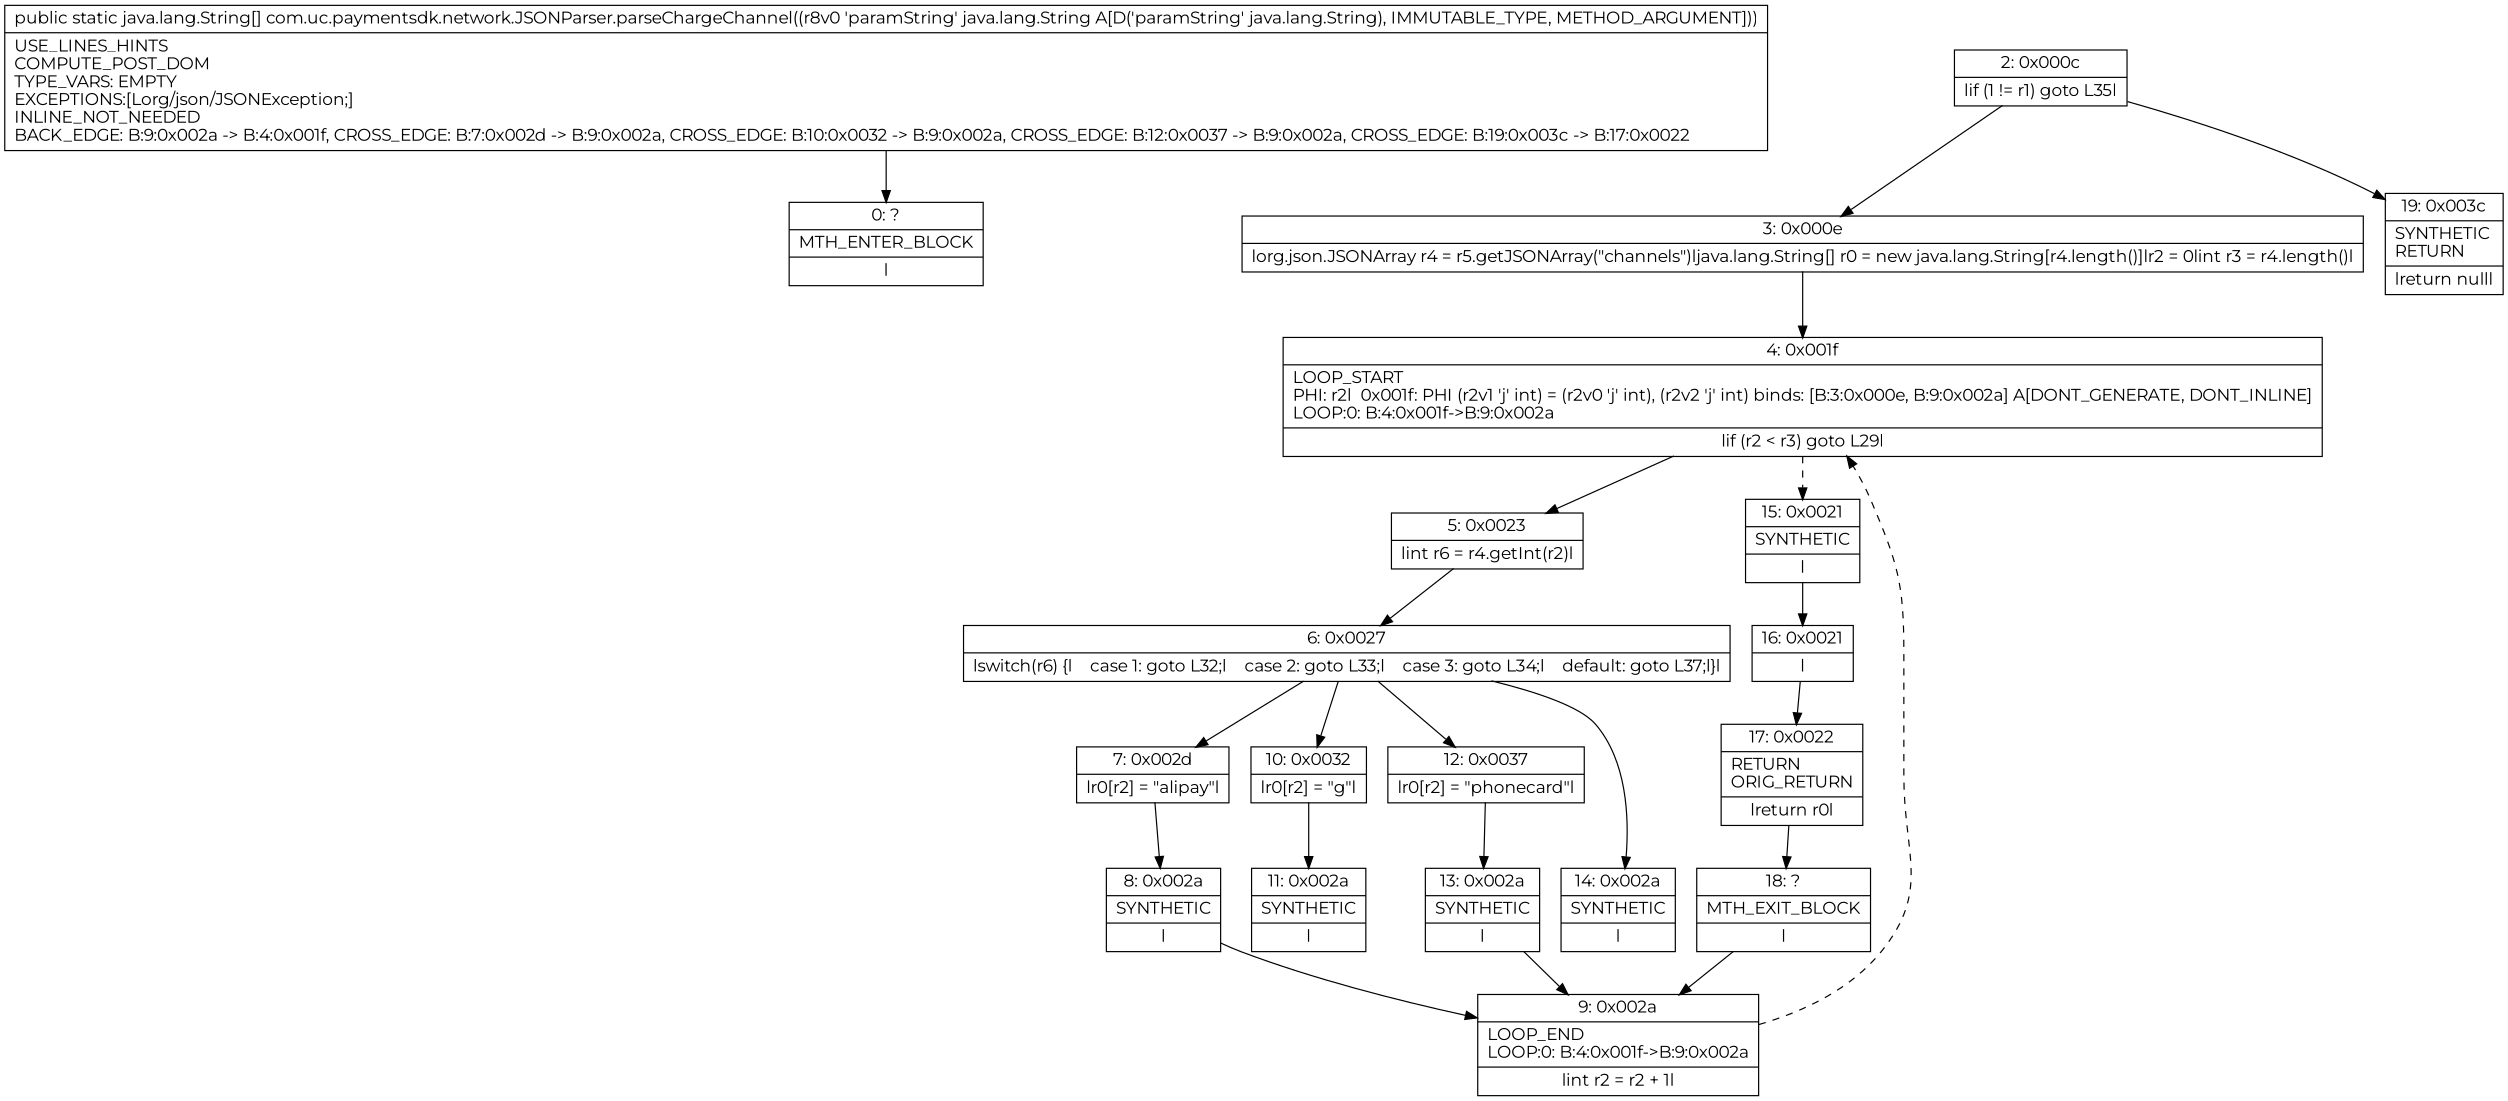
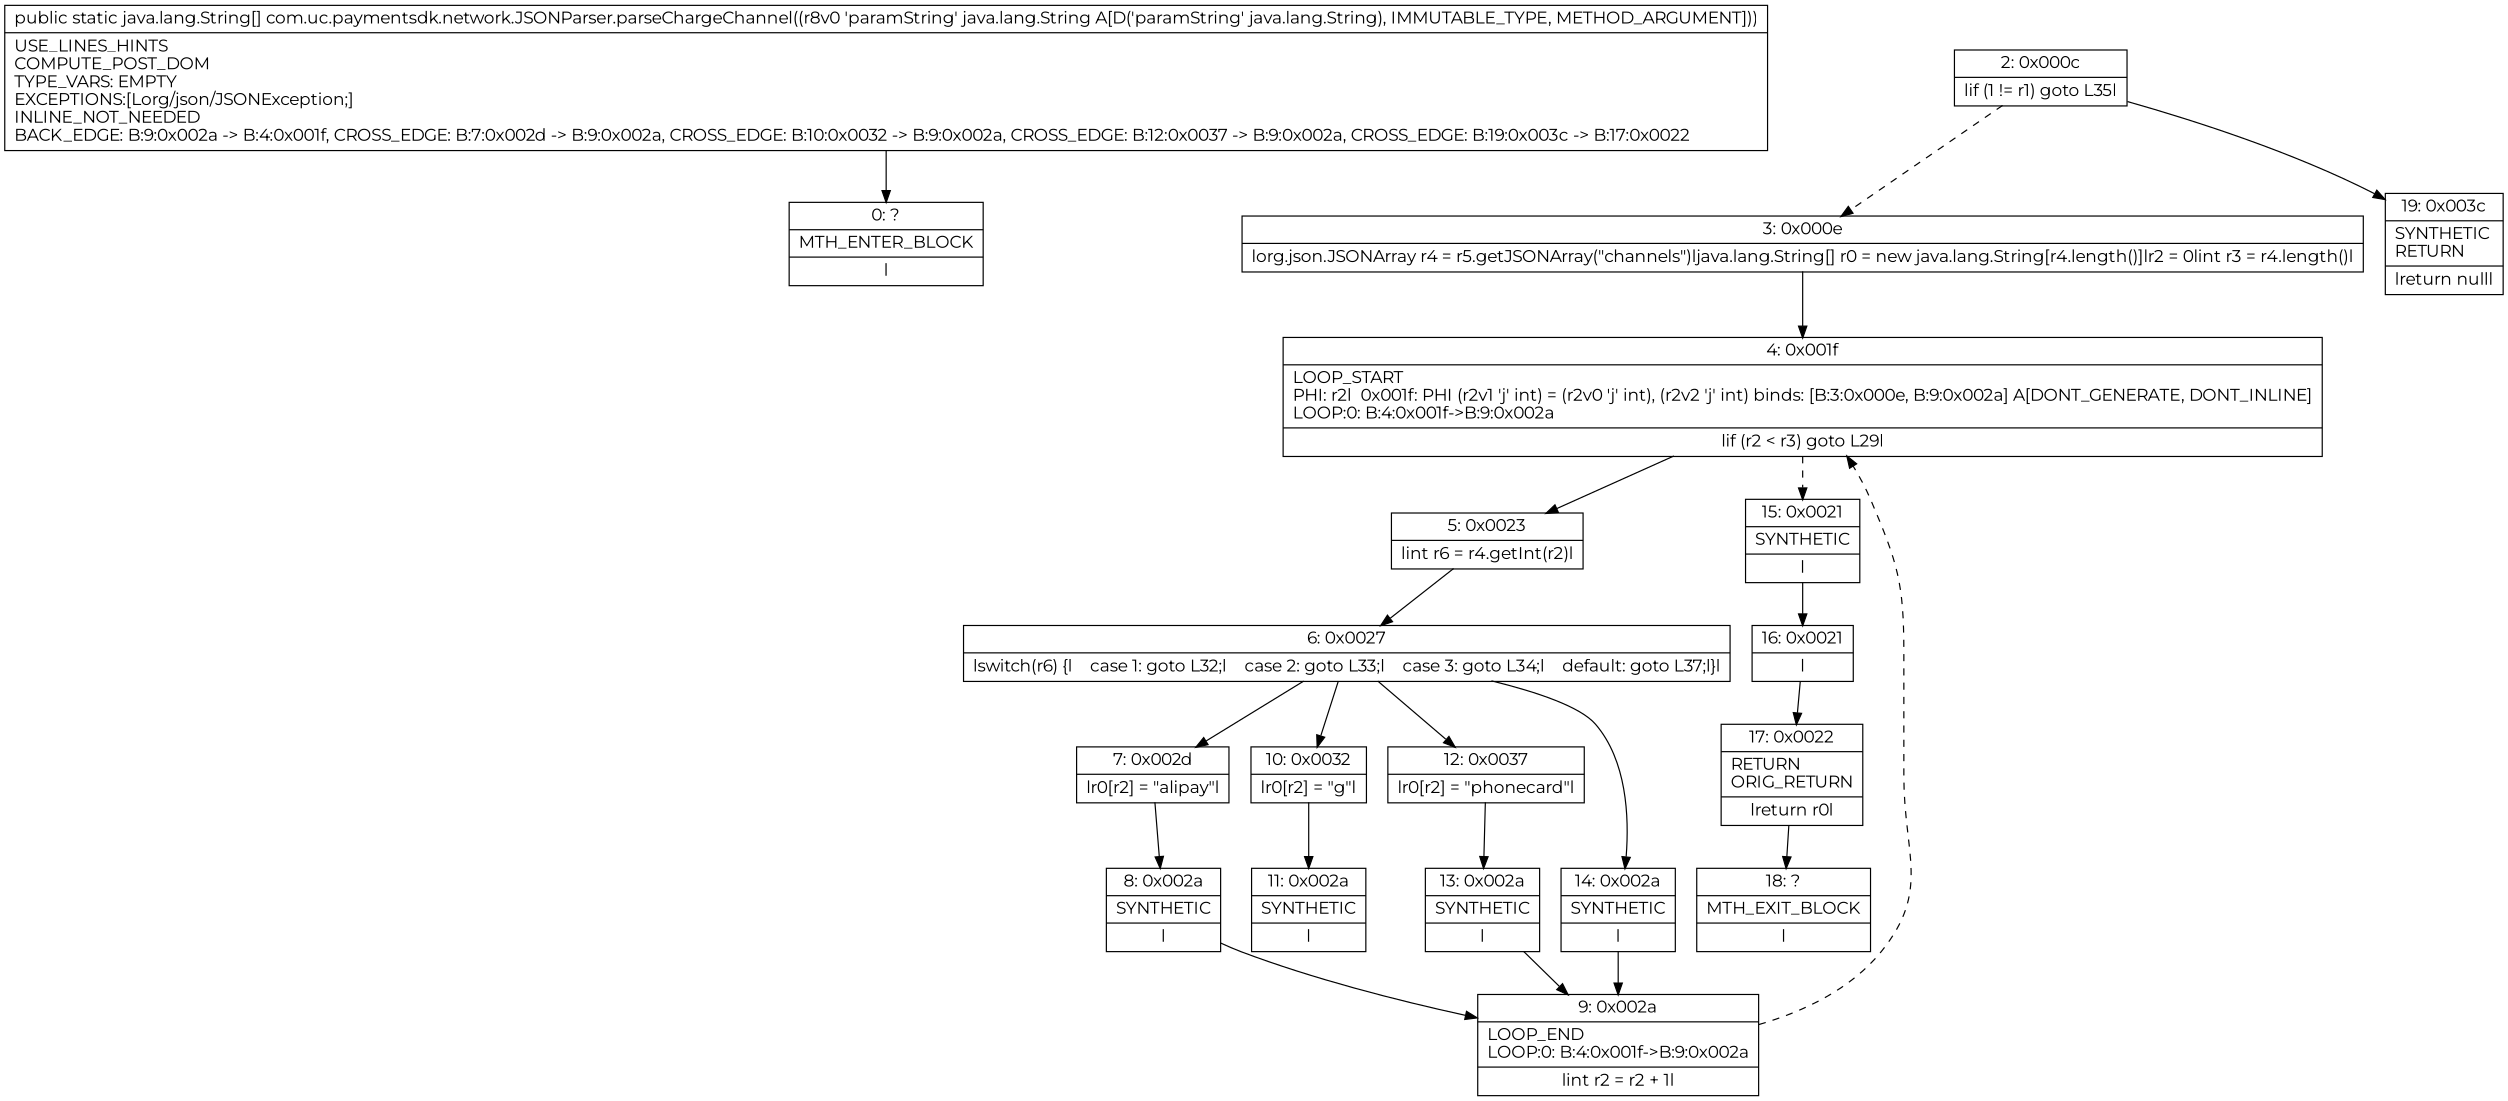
  digraph {
    fontname=Montserrat
    node [fontname=Montserrat shape=record]
    edge [fontname=Montserrat]
    n1 [label="{0\:\ ?|MTH_ENTER_BLOCK\l|l}"]
    n2 [label="{2\:\ 0x000c|lif (1 != r1) goto L35l}"]
    n3 [label="{3\:\ 0x000e|lorg.json.JSONArray r4 = r5.getJSONArray(\"channels\")ljava.lang.String[] r0 = new java.lang.String[r4.length()]lr2 = 0lint r3 = r4.length()l}"]
    n4 [label="{19\:\ 0x003c|SYNTHETIC\lRETURN\l|lreturn nulll}"]
    n5 [label="{4\:\ 0x001f|LOOP_START\lPHI: r2l  0x001f: PHI (r2v1 'j' int) = (r2v0 'j' int), (r2v2 'j' int) binds: [B:3:0x000e, B:9:0x002a] A[DONT_GENERATE, DONT_INLINE]\lLOOP:0: B:4:0x001f\-\>B:9:0x002a\l|lif (r2 \< r3) goto L29l}"]
    n6 [label="{5\:\ 0x0023|lint r6 = r4.getInt(r2)l}"]
    n7 [label="{15\:\ 0x0021|SYNTHETIC\l|l}"]
    n8 [label="{6\:\ 0x0027|lswitch(r6) \{l    case 1: goto L32;l    case 2: goto L33;l    case 3: goto L34;l    default: goto L37;l\}l}"]
    n9 [label="{16\:\ 0x0021|l}"]
    n10 [label="{7\:\ 0x002d|lr0[r2] = \"alipay\"l}"]
    n11 [label="{10\:\ 0x0032|lr0[r2] = \"g\"l}"]
    n12 [label="{12\:\ 0x0037|lr0[r2] = \"phonecard\"l}"]
    n13 [label="{14\:\ 0x002a|SYNTHETIC\l|l}"]
    n14 [label="{8\:\ 0x002a|SYNTHETIC\l|l}"]
    n15 [label="{11\:\ 0x002a|SYNTHETIC\l|l}"]
    n16 [label="{13\:\ 0x002a|SYNTHETIC\l|l}"]
    n17 [label="{9\:\ 0x002a|LOOP_END\lLOOP:0: B:4:0x001f\-\>B:9:0x002a\l|lint r2 = r2 + 1l}"]
    n18 [label="{17\:\ 0x0022|RETURN\lORIG_RETURN\l|lreturn r0l}"]
    n19 [label="{18\:\ ?|MTH_EXIT_BLOCK\l|l}"]
    n20 [label="{public static java.lang.String[] com.uc.paymentsdk.network.JSONParser.parseChargeChannel((r8v0 'paramString' java.lang.String A[D('paramString' java.lang.String), IMMUTABLE_TYPE, METHOD_ARGUMENT]))  | USE_LINES_HINTS\lCOMPUTE_POST_DOM\lTYPE_VARS: EMPTY\lEXCEPTIONS:[Lorg\/json\/JSONException;]\lINLINE_NOT_NEEDED\lBACK_EDGE: B:9:0x002a \-\> B:4:0x001f, CROSS_EDGE: B:7:0x002d \-\> B:9:0x002a, CROSS_EDGE: B:10:0x0032 \-\> B:9:0x002a, CROSS_EDGE: B:12:0x0037 \-\> B:9:0x002a, CROSS_EDGE: B:19:0x003c \-\> B:17:0x0022\l}"]
-   n2 -> n3 [style=solid]
+   n2 -> n3 [style=dashed]
    n2 -> n4
    n3 -> n5
    n5 -> n6
    n5 -> n7 [style=dashed]
    n6 -> n8
    n7 -> n9
    n8 -> n10
    n8 -> n11
    n8 -> n12
    n8 -> n13
    n9 -> n18
    n10 -> n14
    n11 -> n15
    n12 -> n16
-   n19 -> n17
+   n13 -> n17
    n14 -> n17
    n16 -> n17
    n17 -> n5 [style=dashed]
    n18 -> n19
    n20 -> n1
  }
